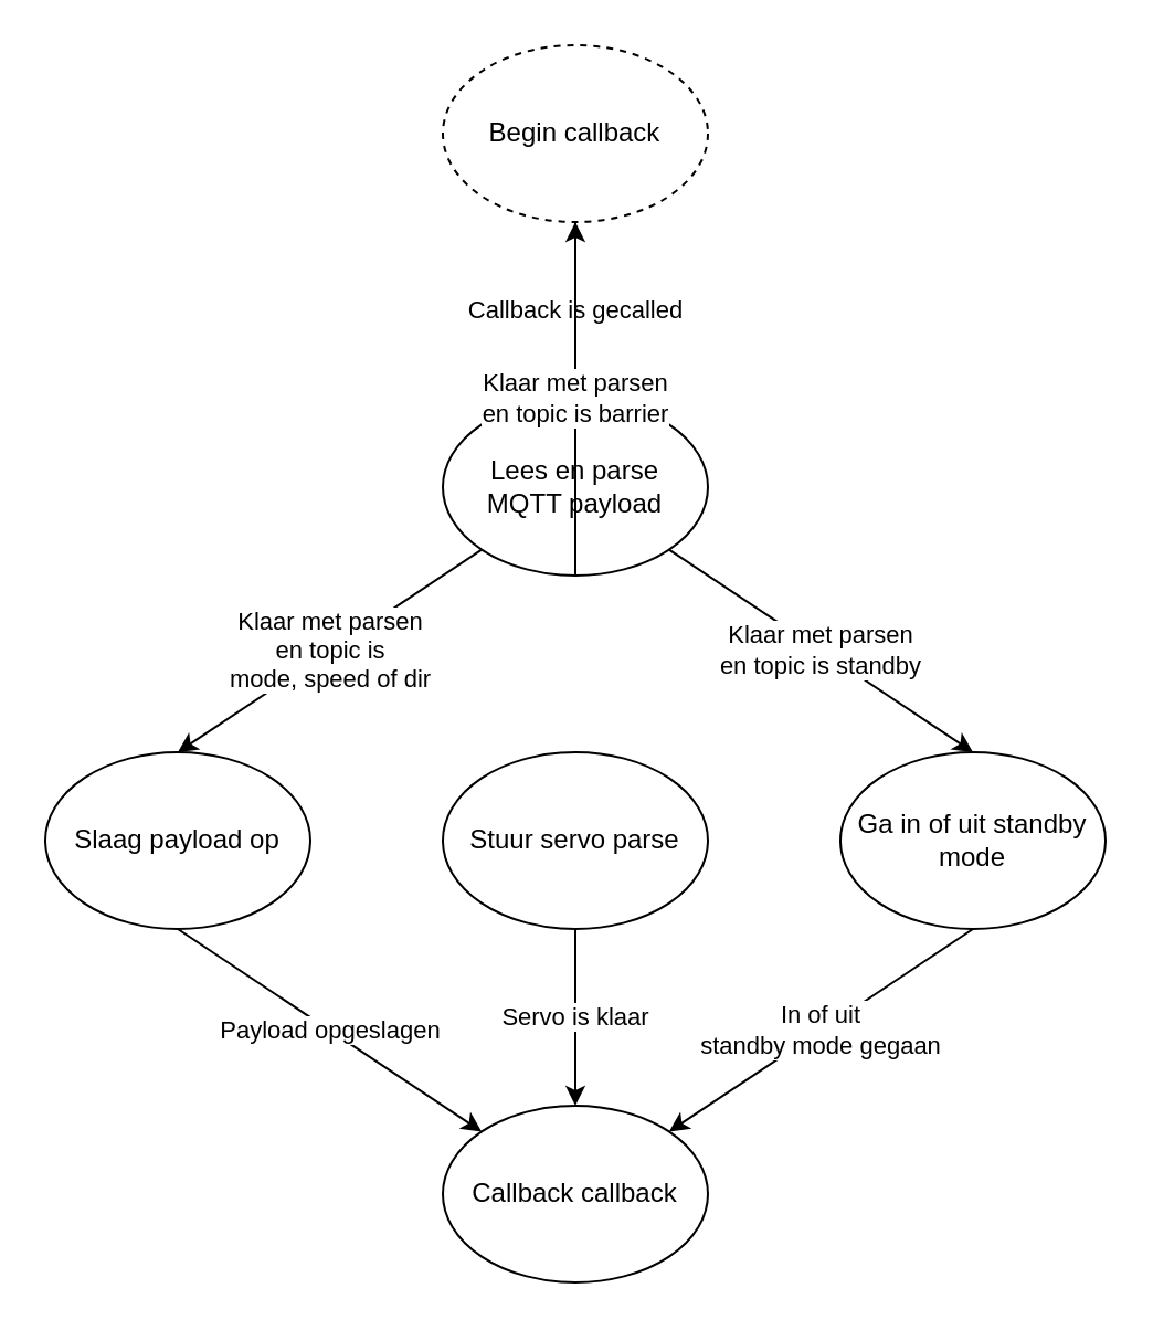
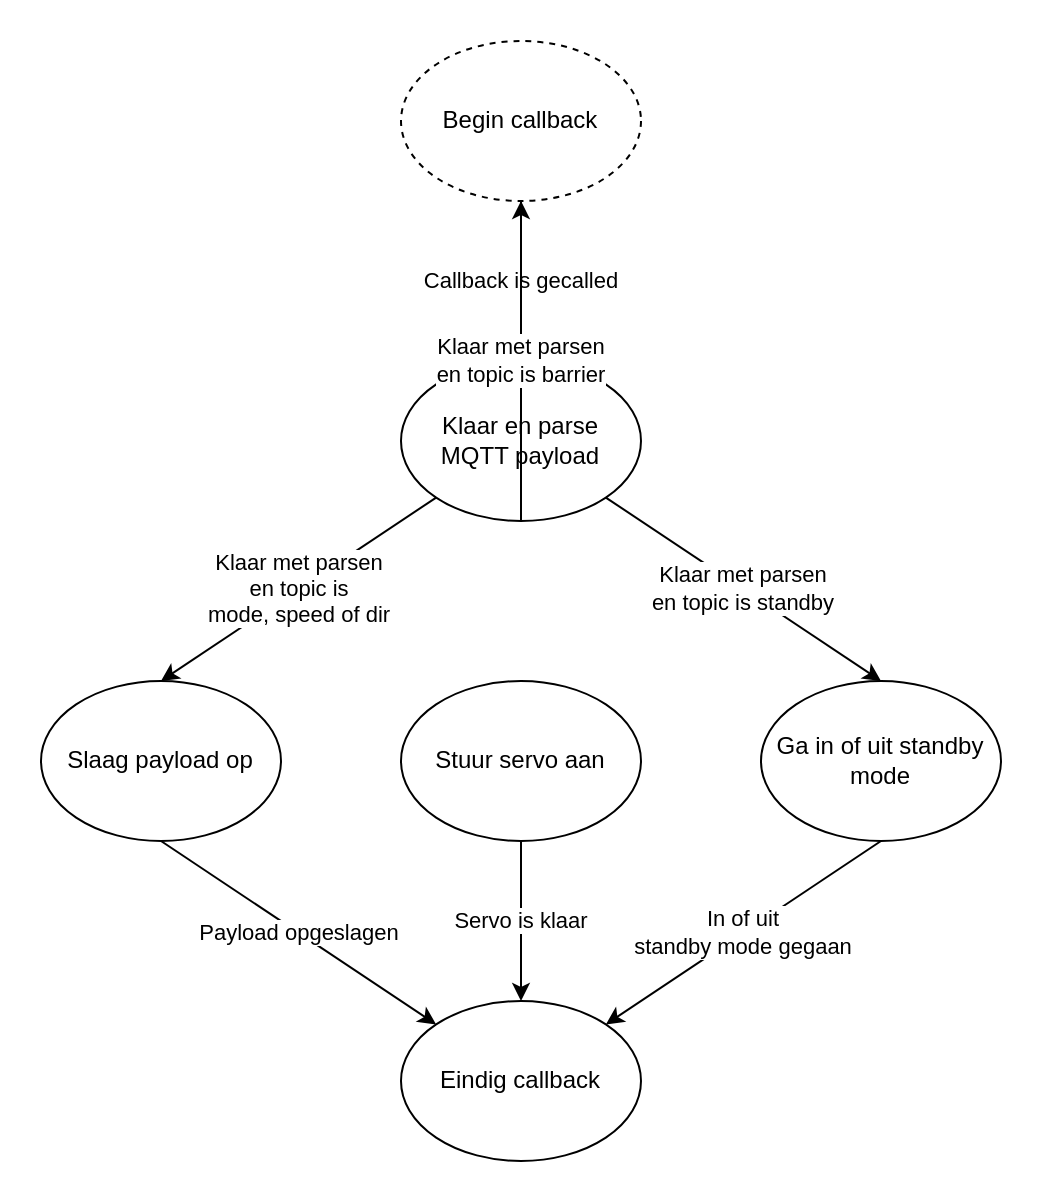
  <mxCell id="0" />
  <mxCell id="1" parent="0" />
  <mxCell id="2" value="Callback is gecalled" style="edgeStyle=orthogonalEdgeStyle;rounded=0;orthogonalLoop=1;jettySize=auto;html=1;" parent="1" source="3" edge="1"><mxGeometry relative="1" as="geometry"><mxPoint x="260" y="180" as="targetPoint" /></mxGeometry></mxCell>
  <mxCell id="3" value="&lt;span&gt;Begin callback&lt;/span&gt;" style="ellipse;whiteSpace=wrap;html=1;dashed=1;" parent="1" vertex="1"><mxGeometry x="200" y="20" width="120" height="80" as="geometry" /></mxCell>
- <mxCell id="4" value="Lees en parse &lt;br&gt;MQTT payload" style="ellipse;whiteSpace=wrap;html=1;" vertex="1" parent="1"><mxGeometry x="200" y="180" width="120" height="80" as="geometry" /></mxCell>
+ <mxCell id="4" value="Klaar en parse &lt;br&gt;MQTT payload" style="ellipse;whiteSpace=wrap;html=1;" vertex="1" parent="1"><mxGeometry x="200" y="180" width="120" height="80" as="geometry" /></mxCell>
  <mxCell id="5" value="Slaag payload op" style="ellipse;whiteSpace=wrap;html=1;" vertex="1" parent="1"><mxGeometry x="20" y="340" width="120" height="80" as="geometry" /></mxCell>
- <mxCell id="6" value="Stuur servo parse" style="ellipse;whiteSpace=wrap;html=1;" vertex="1" parent="1"><mxGeometry x="200" y="340" width="120" height="80" as="geometry" /></mxCell>
+ <mxCell id="6" value="Stuur servo aan" style="ellipse;whiteSpace=wrap;html=1;" vertex="1" parent="1"><mxGeometry x="200" y="340" width="120" height="80" as="geometry" /></mxCell>
  <mxCell id="7" value="Ga in of uit standby mode" style="ellipse;whiteSpace=wrap;html=1;" vertex="1" parent="1"><mxGeometry x="380" y="340" width="120" height="80" as="geometry" /></mxCell>
  <mxCell id="8" value="Klaar met parsen&lt;br&gt;en topic is&lt;br&gt;mode, speed of dir" style="endArrow=classic;html=1;entryX=0.5;entryY=0;entryDx=0;entryDy=0;exitX=0;exitY=1;exitDx=0;exitDy=0;" edge="1" parent="1" source="4" target="5"><mxGeometry width="50" height="50" relative="1" as="geometry"><mxPoint x="190" y="350" as="sourcePoint" /><mxPoint x="240" y="300" as="targetPoint" /></mxGeometry></mxCell>
  <mxCell id="9" value="Klaar met parsen&lt;br&gt;en topic is barrier" style="endArrow=classic;html=1;exitX=0.5;exitY=1;exitDx=0;exitDy=0;" edge="1" parent="1" source="4" target="3"><mxGeometry width="50" height="50" relative="1" as="geometry"><mxPoint x="190" y="350" as="sourcePoint" /><mxPoint x="240" y="300" as="targetPoint" /></mxGeometry></mxCell>
  <mxCell id="10" value="Klaar met parsen&lt;br&gt;en topic is standby" style="endArrow=classic;html=1;entryX=0.5;entryY=0;entryDx=0;entryDy=0;exitX=1;exitY=1;exitDx=0;exitDy=0;" edge="1" parent="1" source="4" target="7"><mxGeometry width="50" height="50" relative="1" as="geometry"><mxPoint x="190" y="350" as="sourcePoint" /><mxPoint x="240" y="300" as="targetPoint" /></mxGeometry></mxCell>
- <mxCell id="11" value="Callback callback" style="ellipse;whiteSpace=wrap;html=1;" vertex="1" parent="1"><mxGeometry x="200" y="500" width="120" height="80" as="geometry" /></mxCell>
+ <mxCell id="11" value="Eindig callback" style="ellipse;whiteSpace=wrap;html=1;" vertex="1" parent="1"><mxGeometry x="200" y="500" width="120" height="80" as="geometry" /></mxCell>
  <mxCell id="12" value="Payload opgeslagen" style="endArrow=classic;html=1;entryX=0;entryY=0;entryDx=0;entryDy=0;exitX=0.5;exitY=1;exitDx=0;exitDy=0;" edge="1" parent="1" source="5" target="11"><mxGeometry width="50" height="50" relative="1" as="geometry"><mxPoint x="170" y="530" as="sourcePoint" /><mxPoint x="220" y="480" as="targetPoint" /></mxGeometry></mxCell>
  <mxCell id="13" value="Servo is klaar" style="endArrow=classic;html=1;exitX=0.5;exitY=1;exitDx=0;exitDy=0;entryX=0.5;entryY=0;entryDx=0;entryDy=0;" edge="1" parent="1" source="6" target="11"><mxGeometry width="50" height="50" relative="1" as="geometry"><mxPoint x="170" y="530" as="sourcePoint" /><mxPoint x="220" y="480" as="targetPoint" /></mxGeometry></mxCell>
  <mxCell id="14" value="In of uit&lt;br&gt;standby mode gegaan" style="endArrow=classic;html=1;entryX=1;entryY=0;entryDx=0;entryDy=0;exitX=0.5;exitY=1;exitDx=0;exitDy=0;" edge="1" parent="1" source="7" target="11"><mxGeometry width="50" height="50" relative="1" as="geometry"><mxPoint x="170" y="530" as="sourcePoint" /><mxPoint x="220" y="480" as="targetPoint" /></mxGeometry></mxCell>
